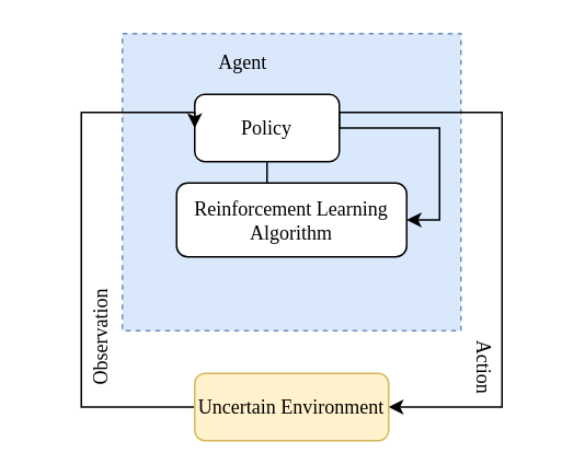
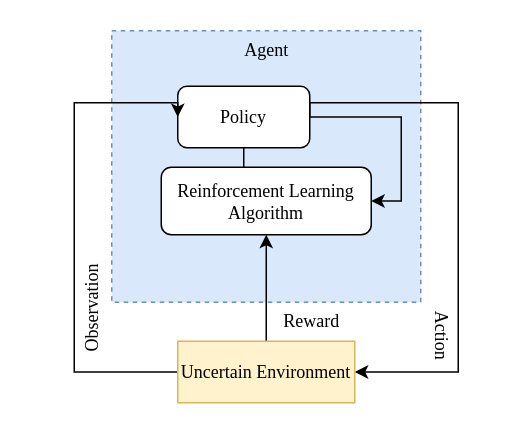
  <mxCell id="0" />
  <mxCell id="1" parent="0" />
  <mxCell id="2" value="" style="rounded=0;whiteSpace=wrap;html=1;dashed=1;fillColor=#dae8fc;strokeColor=#6c8ebf;fontFamily=Bahnschrift;" parent="1" vertex="1"><mxGeometry x="74" y="20" width="206" height="181" as="geometry" /></mxCell>
  <mxCell id="3" style="edgeStyle=orthogonalEdgeStyle;rounded=0;orthogonalLoop=1;jettySize=auto;html=1;exitX=0.5;exitY=1;exitDx=0;exitDy=0;fontFamily=Bahnschrift;" parent="1" source="5" target="6" edge="1"><mxGeometry relative="1" as="geometry" /></mxCell>
  <mxCell id="4" style="edgeStyle=orthogonalEdgeStyle;rounded=0;orthogonalLoop=1;jettySize=auto;html=1;exitX=1;exitY=0.5;exitDx=0;exitDy=0;entryX=1;entryY=0.5;entryDx=0;entryDy=0;fontFamily=Bahnschrift;" parent="1" source="5" target="6" edge="1"><mxGeometry relative="1" as="geometry" /></mxCell>
  <mxCell id="5" value="Policy" style="rounded=1;whiteSpace=wrap;html=1;fontFamily=Bahnschrift;" parent="1" vertex="1"><mxGeometry x="118" y="57" width="88" height="41" as="geometry" /></mxCell>
  <mxCell id="6" value="Reinforcement Learning Algorithm" style="rounded=1;whiteSpace=wrap;html=1;fontFamily=Bahnschrift;" parent="1" vertex="1"><mxGeometry x="107" y="111" width="140" height="45" as="geometry" /></mxCell>
  <mxCell id="7" style="edgeStyle=orthogonalEdgeStyle;rounded=0;orthogonalLoop=1;jettySize=auto;html=1;exitX=1;exitY=0.5;exitDx=0;exitDy=0;entryX=1;entryY=0.5;entryDx=0;entryDy=0;fontFamily=Bahnschrift;" parent="1" source="5" target="10" edge="1"><mxGeometry relative="1" as="geometry"><Array as="points"><mxPoint x="305" y="68" /><mxPoint x="305" y="248" /><mxPoint x="236" y="248" /></Array></mxGeometry></mxCell>
+ <mxCell id="8" style="edgeStyle=orthogonalEdgeStyle;rounded=0;orthogonalLoop=1;jettySize=auto;html=1;exitX=0.5;exitY=0;exitDx=0;exitDy=0;fontFamily=Bahnschrift;" parent="1" source="10" target="6" edge="1"><mxGeometry relative="1" as="geometry" /></mxCell>
  <mxCell id="9" style="edgeStyle=orthogonalEdgeStyle;rounded=0;orthogonalLoop=1;jettySize=auto;html=1;exitX=0;exitY=0.5;exitDx=0;exitDy=0;entryX=0;entryY=0.5;entryDx=0;entryDy=0;fontFamily=Bahnschrift;" parent="1" source="10" target="5" edge="1"><mxGeometry relative="1" as="geometry"><Array as="points"><mxPoint x="49" y="248" /><mxPoint x="49" y="68" /></Array></mxGeometry></mxCell>
- <mxCell id="10" value="Uncertain Environment" style="rounded=1;whiteSpace=wrap;html=1;fillColor=#fff2cc;strokeColor=#d6b656;fontFamily=Bahnschrift;" parent="1" vertex="1"><mxGeometry x="118" y="227" width="118" height="41" as="geometry" /></mxCell>
- <mxCell id="11" value="Agent" style="text;html=1;align=center;verticalAlign=middle;resizable=0;points=[];autosize=1;strokeColor=none;fillColor=none;fontFamily=Bahnschrift;" parent="1" vertex="1"><mxGeometry x="122.5" y="25" width="49" height="26" as="geometry" /></mxCell>
+ <mxCell id="10" value="Uncertain Environment" style="whiteSpace=wrap;html=1;fillColor=#fff2cc;strokeColor=#d6b656;fontFamily=Bahnschrift;rounded=0;" parent="1" vertex="1"><mxGeometry x="118" y="227" width="118" height="41" as="geometry" /></mxCell>
+ <mxCell id="11" value="Agent" style="text;html=1;align=center;verticalAlign=middle;resizable=0;points=[];autosize=1;strokeColor=none;fillColor=none;fontFamily=Bahnschrift;" parent="1" vertex="1"><mxGeometry x="152.5" y="20" width="49" height="26" as="geometry" /></mxCell>
+ <mxCell id="12" value="Reward" style="text;html=1;align=center;verticalAlign=middle;resizable=0;points=[];autosize=1;strokeColor=none;fillColor=none;fontFamily=Bahnschrift;" parent="1" vertex="1"><mxGeometry x="177" y="201" width="59" height="26" as="geometry" /></mxCell>
  <mxCell id="13" value="Action" style="text;html=1;align=center;verticalAlign=middle;resizable=0;points=[];autosize=1;strokeColor=none;fillColor=none;rotation=90;fontFamily=Bahnschrift;" parent="1" vertex="1"><mxGeometry x="268" y="210" width="52" height="26" as="geometry" /></mxCell>
  <mxCell id="14" value="Observation" style="text;html=1;align=center;verticalAlign=middle;resizable=0;points=[];autosize=1;strokeColor=none;fillColor=none;rotation=-90;fontFamily=Bahnschrift;" parent="1" vertex="1"><mxGeometry x="20" y="193" width="83" height="26" as="geometry" /></mxCell>
